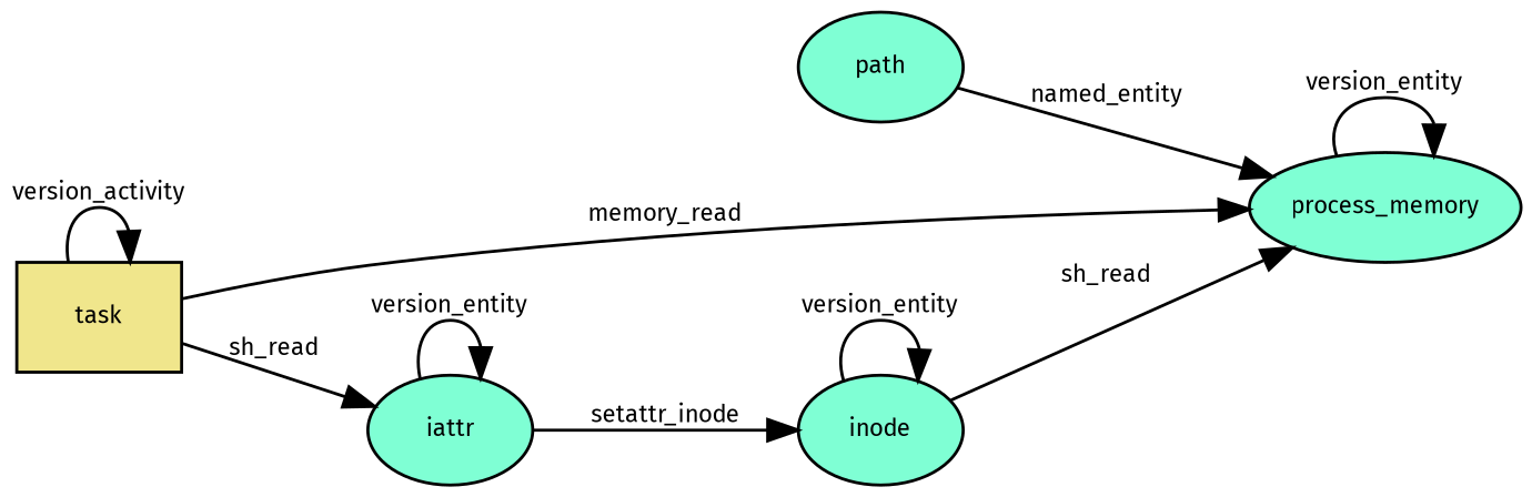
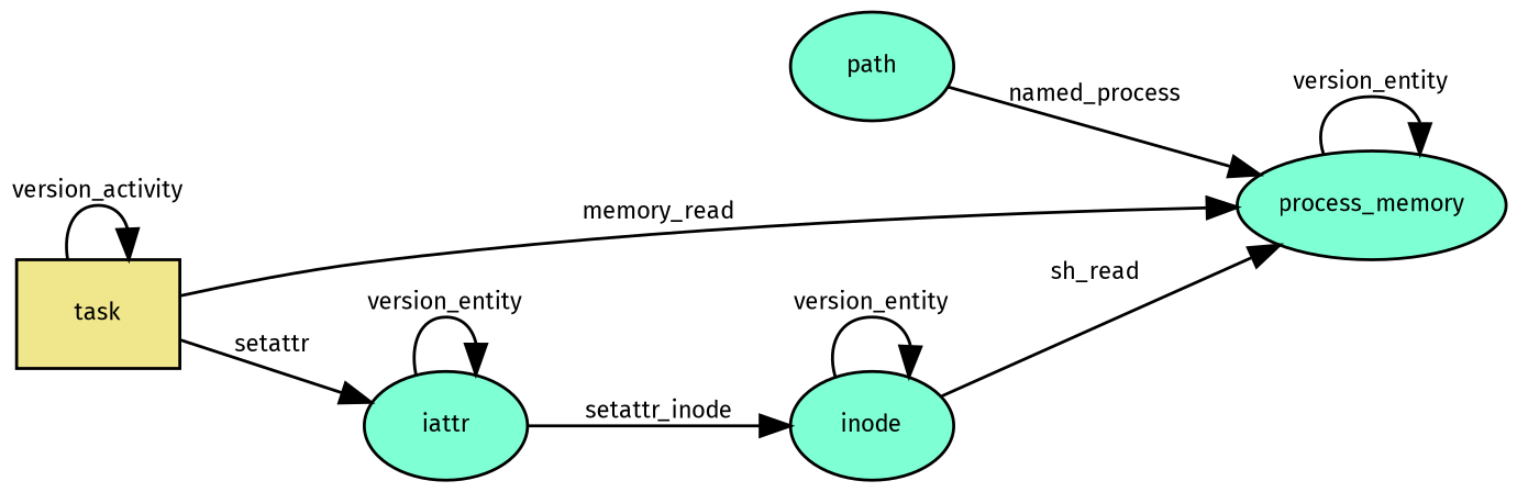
  digraph {
    fontname="Fira Sans"
    rankdir=LR
    node [fillcolor=aquamarine fontname="Fira Sans" fontsize=8 shape=ellipse style=filled]
    edge [fontname="Fira Sans" fontsize=8]
    n1 [label=path]
    n2 [label=process_memory]
    n3 [label=inode]
    n4 [fillcolor=khaki label=task shape=rectangle]
    n5 [label=iattr]
-   n1 -> n2 [label=named_entity]
+   n1 -> n2 [label=named_process]
    n2 -> n2 [label=version_entity]
    n3 -> n2 [label=sh_read]
    n3 -> n3 [label=version_entity]
    n4 -> n2 [label=memory_read]
    n4 -> n4 [label=version_activity]
-   n4 -> n5 [label=sh_read]
+   n4 -> n5 [label=setattr]
    n5 -> n3 [label=setattr_inode]
    n5 -> n5 [label=version_entity]
  }
